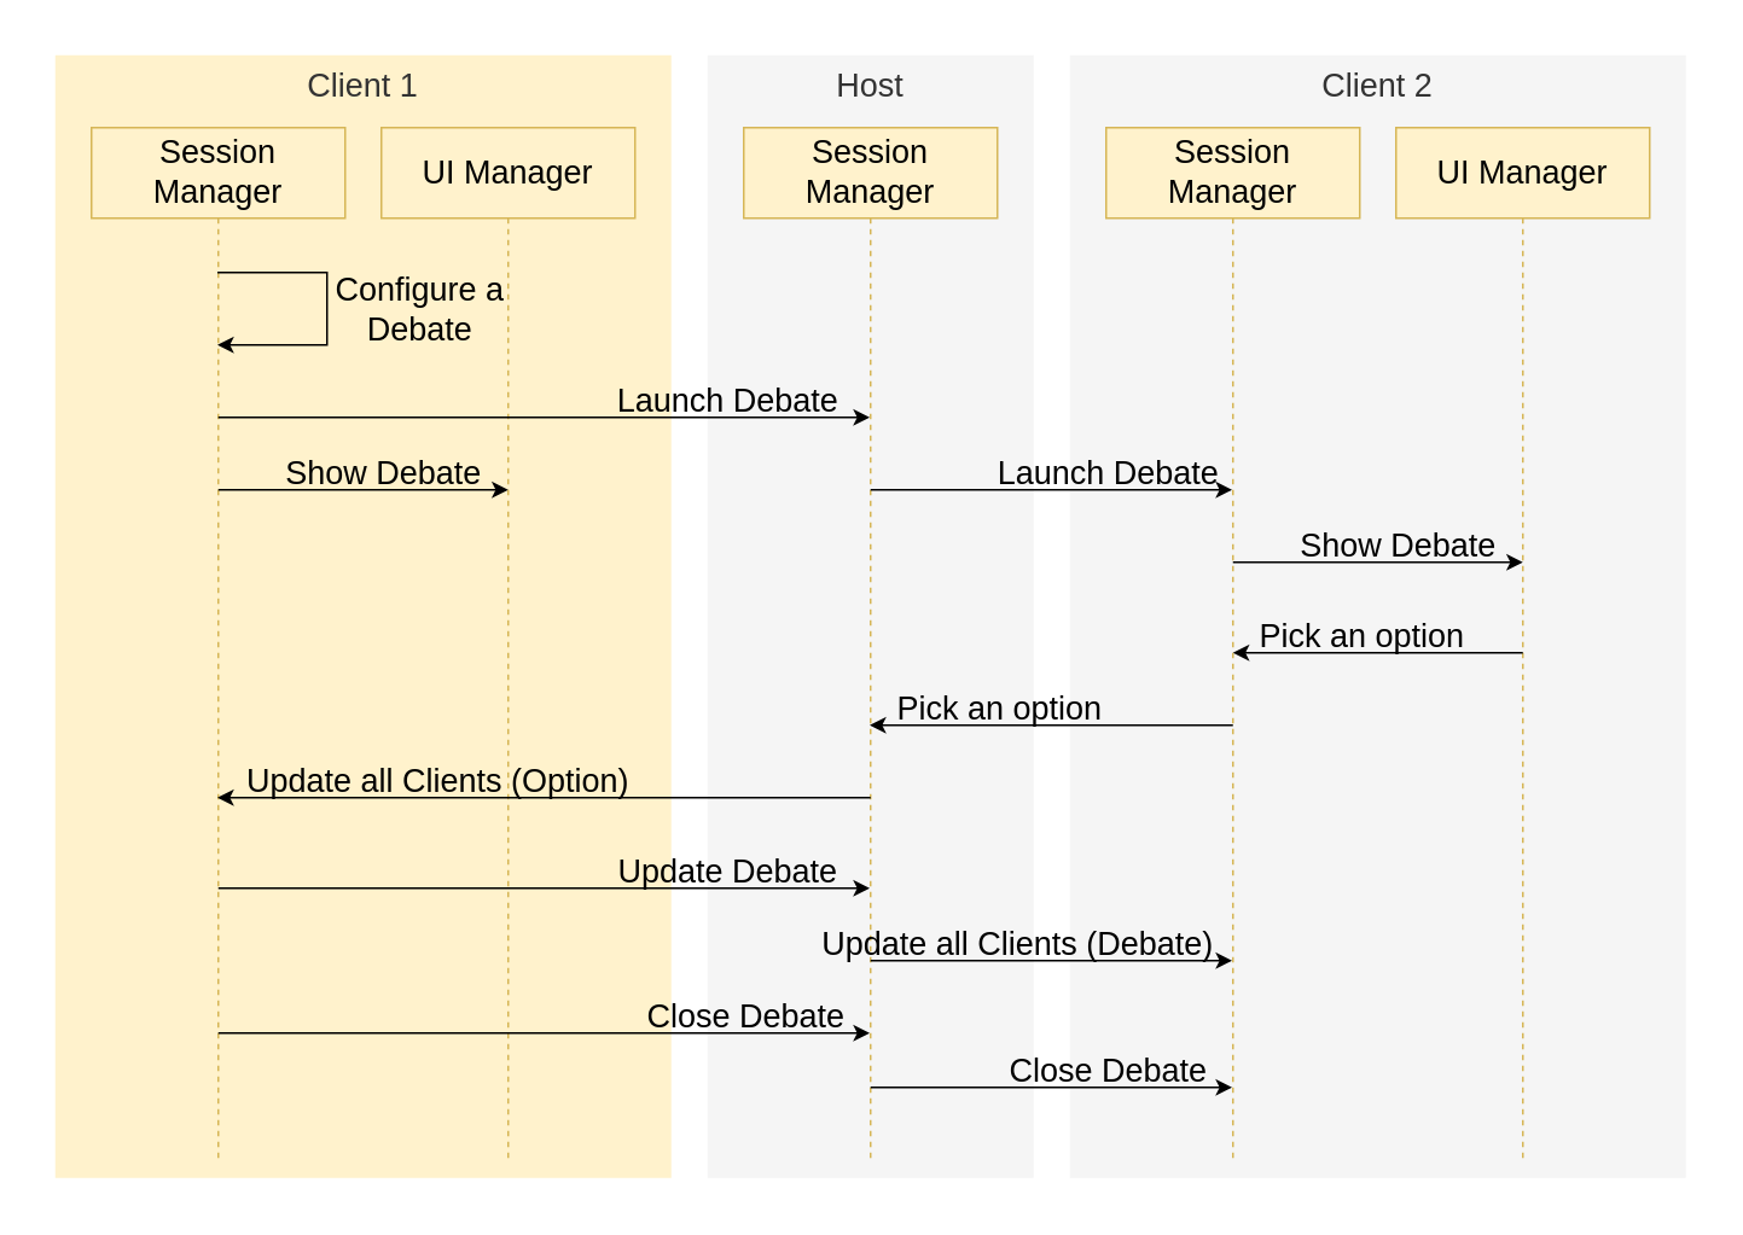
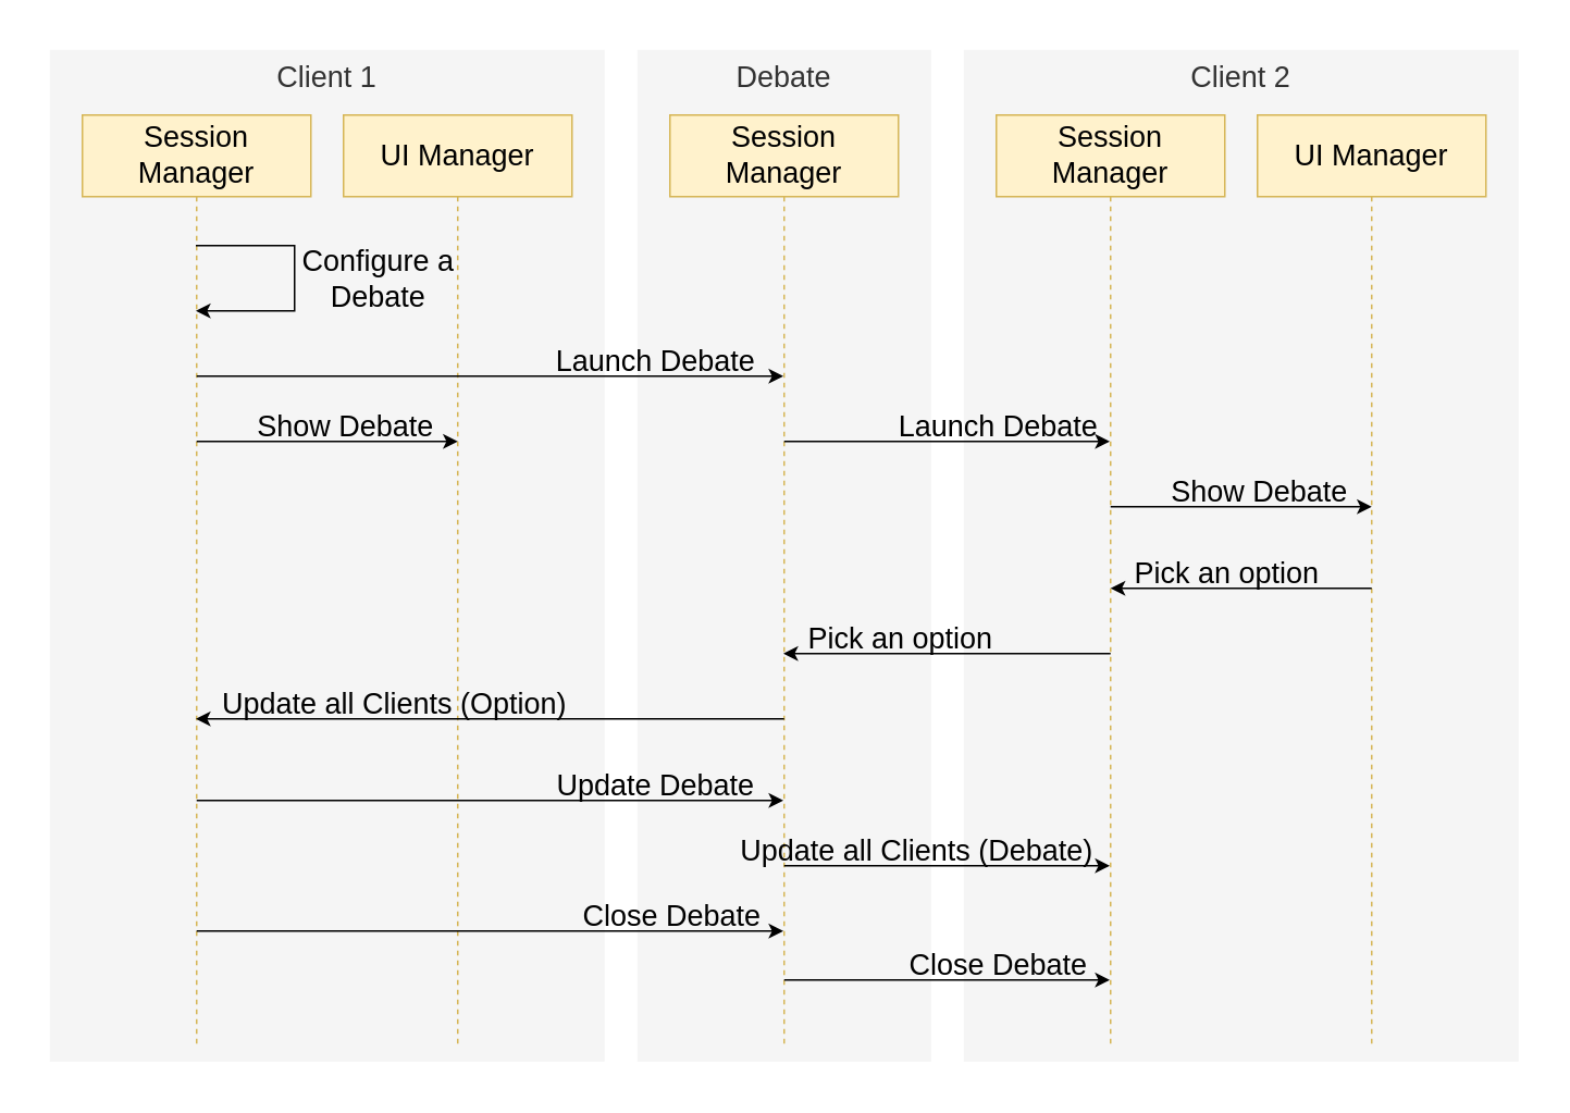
  <mxCell id="0" />
  <mxCell id="1" parent="0" />
  <mxCell id="2" value="" style="rounded=0;whiteSpace=wrap;html=1;strokeColor=none;" parent="1" vertex="1"><mxGeometry x="20" y="20" width="920" height="640" as="geometry" /></mxCell>
  <mxCell id="3" value="Client 2" style="rounded=0;whiteSpace=wrap;html=1;fillColor=#f5f5f5;fontColor=#333333;strokeColor=none;verticalAlign=top;fontSize=18;" parent="1" vertex="1"><mxGeometry x="590" y="30" width="340" height="620" as="geometry" /></mxCell>
- <mxCell id="4" value="Host" style="rounded=0;whiteSpace=wrap;html=1;fillColor=#f5f5f5;fontColor=#333333;strokeColor=none;verticalAlign=top;fontSize=18;" parent="1" vertex="1"><mxGeometry x="390" y="30" width="180" height="620" as="geometry" /></mxCell>
- <mxCell id="5" value="Client 1" style="rounded=0;whiteSpace=wrap;html=1;fillColor=#fff2cc;fontColor=#333333;strokeColor=none;verticalAlign=top;fontSize=18;" parent="1" vertex="1"><mxGeometry x="30" y="30" width="340" height="620" as="geometry" /></mxCell>
+ <mxCell id="4" value="Debate" style="rounded=0;whiteSpace=wrap;html=1;fillColor=#f5f5f5;fontColor=#333333;strokeColor=none;verticalAlign=top;fontSize=18;" parent="1" vertex="1"><mxGeometry x="390" y="30" width="180" height="620" as="geometry" /></mxCell>
+ <mxCell id="5" value="Client 1" style="rounded=0;whiteSpace=wrap;html=1;fillColor=#f5f5f5;fontColor=#333333;strokeColor=none;verticalAlign=top;fontSize=18;" parent="1" vertex="1"><mxGeometry x="30" y="30" width="340" height="620" as="geometry" /></mxCell>
  <mxCell id="6" value="Session Manager" style="shape=umlLifeline;perimeter=lifelinePerimeter;whiteSpace=wrap;html=1;container=1;dropTarget=0;collapsible=0;recursiveResize=0;outlineConnect=0;portConstraint=eastwest;newEdgeStyle={&quot;curved&quot;:0,&quot;rounded&quot;:0};fontSize=18;size=50;fillColor=#fff2cc;strokeColor=#d6b656;" parent="1" vertex="1"><mxGeometry x="50" y="70" width="140" height="570" as="geometry" /></mxCell>
  <mxCell id="7" value="Session Manager" style="shape=umlLifeline;perimeter=lifelinePerimeter;whiteSpace=wrap;html=1;container=1;dropTarget=0;collapsible=0;recursiveResize=0;outlineConnect=0;portConstraint=eastwest;newEdgeStyle={&quot;curved&quot;:0,&quot;rounded&quot;:0};fontSize=18;size=50;fillColor=#fff2cc;strokeColor=#d6b656;" parent="1" vertex="1"><mxGeometry x="410" y="70" width="140" height="570" as="geometry" /></mxCell>
  <mxCell id="8" value="UI Manager" style="shape=umlLifeline;perimeter=lifelinePerimeter;whiteSpace=wrap;html=1;container=1;dropTarget=0;collapsible=0;recursiveResize=0;outlineConnect=0;portConstraint=eastwest;newEdgeStyle={&quot;curved&quot;:0,&quot;rounded&quot;:0};fontSize=18;size=50;fillColor=#fff2cc;strokeColor=#d6b656;" parent="1" vertex="1"><mxGeometry x="210" y="70" width="140" height="570" as="geometry" /></mxCell>
  <mxCell id="9" value="" style="endArrow=classic;html=1;rounded=0;snapToPoint=0;" parent="1" target="6" edge="1"><mxGeometry relative="1" as="geometry"><mxPoint x="119.5" y="150" as="sourcePoint" /><mxPoint x="406" y="150" as="targetPoint" /><Array as="points"><mxPoint x="180" y="150" /><mxPoint x="180" y="170" /><mxPoint x="180" y="190" /></Array></mxGeometry></mxCell>
  <mxCell id="10" value="Configure a&lt;div&gt;Debate&lt;/div&gt;" style="edgeLabel;resizable=0;html=1;;align=center;verticalAlign=middle;fontSize=18;labelBackgroundColor=none;" parent="9" connectable="0" vertex="1"><mxGeometry relative="1" as="geometry"><mxPoint x="50" as="offset" /></mxGeometry></mxCell>
  <mxCell id="11" value="UI Manager" style="shape=umlLifeline;perimeter=lifelinePerimeter;whiteSpace=wrap;html=1;container=1;dropTarget=0;collapsible=0;recursiveResize=0;outlineConnect=0;portConstraint=eastwest;newEdgeStyle={&quot;curved&quot;:0,&quot;rounded&quot;:0};fontSize=18;size=50;fillColor=#fff2cc;strokeColor=#d6b656;" parent="1" vertex="1"><mxGeometry x="770" y="70" width="140" height="570" as="geometry" /></mxCell>
  <mxCell id="12" value="Session Manager" style="shape=umlLifeline;perimeter=lifelinePerimeter;whiteSpace=wrap;html=1;container=1;dropTarget=0;collapsible=0;recursiveResize=0;outlineConnect=0;portConstraint=eastwest;newEdgeStyle={&quot;curved&quot;:0,&quot;rounded&quot;:0};fontSize=18;size=50;fillColor=#fff2cc;strokeColor=#d6b656;" parent="1" vertex="1"><mxGeometry x="610" y="70" width="140" height="570" as="geometry" /></mxCell>
  <mxCell id="13" value="" style="endArrow=classic;html=1;rounded=0;snapToPoint=0;" parent="1" edge="1"><mxGeometry relative="1" as="geometry"><mxPoint x="480" y="270" as="sourcePoint" /><mxPoint x="679.5" y="270" as="targetPoint" /></mxGeometry></mxCell>
  <mxCell id="14" value="Launch Debate" style="edgeLabel;resizable=0;html=1;;align=center;verticalAlign=middle;fontSize=18;labelBackgroundColor=none;" parent="13" connectable="0" vertex="1"><mxGeometry relative="1" as="geometry"><mxPoint x="30" y="-10" as="offset" /></mxGeometry></mxCell>
  <mxCell id="15" value="" style="endArrow=classic;html=1;rounded=0;snapToPoint=0;" parent="1" edge="1"><mxGeometry relative="1" as="geometry"><mxPoint x="120" y="230" as="sourcePoint" /><mxPoint x="479.5" y="230" as="targetPoint" /></mxGeometry></mxCell>
  <mxCell id="16" value="Launch Debate" style="edgeLabel;resizable=0;html=1;;align=center;verticalAlign=middle;fontSize=18;labelBackgroundColor=none;" parent="15" connectable="0" vertex="1"><mxGeometry relative="1" as="geometry"><mxPoint x="100" y="-10" as="offset" /></mxGeometry></mxCell>
  <mxCell id="17" value="" style="endArrow=classic;html=1;rounded=0;snapToPoint=0;" parent="1" edge="1"><mxGeometry relative="1" as="geometry"><mxPoint x="680" y="310" as="sourcePoint" /><mxPoint x="840" y="310" as="targetPoint" /></mxGeometry></mxCell>
  <mxCell id="18" value="Show Debate" style="edgeLabel;resizable=0;html=1;;align=center;verticalAlign=middle;fontSize=18;labelBackgroundColor=none;" parent="17" connectable="0" vertex="1"><mxGeometry relative="1" as="geometry"><mxPoint x="10" y="-10" as="offset" /></mxGeometry></mxCell>
  <mxCell id="19" value="" style="endArrow=classic;html=1;rounded=0;snapToPoint=0;" edge="1" parent="1"><mxGeometry relative="1" as="geometry"><mxPoint x="120" y="270" as="sourcePoint" /><mxPoint x="280" y="270" as="targetPoint" /></mxGeometry></mxCell>
  <mxCell id="20" value="Show Debate" style="edgeLabel;resizable=0;html=1;;align=center;verticalAlign=middle;fontSize=18;labelBackgroundColor=none;" connectable="0" vertex="1" parent="19"><mxGeometry relative="1" as="geometry"><mxPoint x="10" y="-10" as="offset" /></mxGeometry></mxCell>
  <mxCell id="21" value="" style="endArrow=classic;html=1;rounded=0;snapToPoint=0;" edge="1" parent="1"><mxGeometry relative="1" as="geometry"><mxPoint x="840" y="360" as="sourcePoint" /><mxPoint x="680" y="360" as="targetPoint" /></mxGeometry></mxCell>
  <mxCell id="22" value="Pick an option" style="edgeLabel;resizable=0;html=1;;align=center;verticalAlign=middle;fontSize=18;labelBackgroundColor=none;" connectable="0" vertex="1" parent="21"><mxGeometry relative="1" as="geometry"><mxPoint x="-10" y="-10" as="offset" /></mxGeometry></mxCell>
  <mxCell id="23" value="" style="endArrow=classic;html=1;rounded=0;snapToPoint=0;" edge="1" parent="1" target="7"><mxGeometry relative="1" as="geometry"><mxPoint x="680" y="400" as="sourcePoint" /><mxPoint x="520" y="400" as="targetPoint" /></mxGeometry></mxCell>
  <mxCell id="24" value="Pick an option" style="edgeLabel;resizable=0;html=1;;align=center;verticalAlign=middle;fontSize=18;labelBackgroundColor=none;" connectable="0" vertex="1" parent="23"><mxGeometry relative="1" as="geometry"><mxPoint x="-30" y="-10" as="offset" /></mxGeometry></mxCell>
  <mxCell id="25" value="" style="endArrow=classic;html=1;rounded=0;snapToPoint=0;" edge="1" parent="1" target="6"><mxGeometry relative="1" as="geometry"><mxPoint x="480" y="440" as="sourcePoint" /><mxPoint x="280" y="440" as="targetPoint" /></mxGeometry></mxCell>
  <mxCell id="26" value="Update all Clients (Option)" style="edgeLabel;resizable=0;html=1;;align=center;verticalAlign=middle;fontSize=18;labelBackgroundColor=none;" connectable="0" vertex="1" parent="25"><mxGeometry relative="1" as="geometry"><mxPoint x="-60" y="-10" as="offset" /></mxGeometry></mxCell>
  <mxCell id="27" value="" style="endArrow=classic;html=1;rounded=0;snapToPoint=0;" edge="1" parent="1"><mxGeometry relative="1" as="geometry"><mxPoint x="120" y="490" as="sourcePoint" /><mxPoint x="479.5" y="490" as="targetPoint" /></mxGeometry></mxCell>
  <mxCell id="28" value="Update Debate" style="edgeLabel;resizable=0;html=1;;align=center;verticalAlign=middle;fontSize=18;labelBackgroundColor=none;" connectable="0" vertex="1" parent="27"><mxGeometry relative="1" as="geometry"><mxPoint x="100" y="-10" as="offset" /></mxGeometry></mxCell>
  <mxCell id="29" value="" style="endArrow=classic;html=1;rounded=0;snapToPoint=0;" edge="1" parent="1"><mxGeometry relative="1" as="geometry"><mxPoint x="480" y="530" as="sourcePoint" /><mxPoint x="679.5" y="530" as="targetPoint" /></mxGeometry></mxCell>
  <mxCell id="30" value="Update all Clients (Debate)" style="edgeLabel;resizable=0;html=1;;align=center;verticalAlign=middle;fontSize=18;labelBackgroundColor=none;" connectable="0" vertex="1" parent="29"><mxGeometry relative="1" as="geometry"><mxPoint x="-20" y="-10" as="offset" /></mxGeometry></mxCell>
  <mxCell id="31" value="" style="endArrow=classic;html=1;rounded=0;snapToPoint=0;" edge="1" parent="1"><mxGeometry relative="1" as="geometry"><mxPoint x="120" y="570" as="sourcePoint" /><mxPoint x="479.5" y="570" as="targetPoint" /></mxGeometry></mxCell>
  <mxCell id="32" value="Close Debate" style="edgeLabel;resizable=0;html=1;;align=center;verticalAlign=middle;fontSize=18;labelBackgroundColor=none;" connectable="0" vertex="1" parent="31"><mxGeometry relative="1" as="geometry"><mxPoint x="110" y="-10" as="offset" /></mxGeometry></mxCell>
  <mxCell id="33" value="" style="endArrow=classic;html=1;rounded=0;snapToPoint=0;" edge="1" parent="1"><mxGeometry relative="1" as="geometry"><mxPoint x="480" y="600" as="sourcePoint" /><mxPoint x="679.5" y="600" as="targetPoint" /></mxGeometry></mxCell>
  <mxCell id="34" value="Close Debate" style="edgeLabel;resizable=0;html=1;;align=center;verticalAlign=middle;fontSize=18;labelBackgroundColor=none;" connectable="0" vertex="1" parent="33"><mxGeometry relative="1" as="geometry"><mxPoint x="30" y="-10" as="offset" /></mxGeometry></mxCell>
